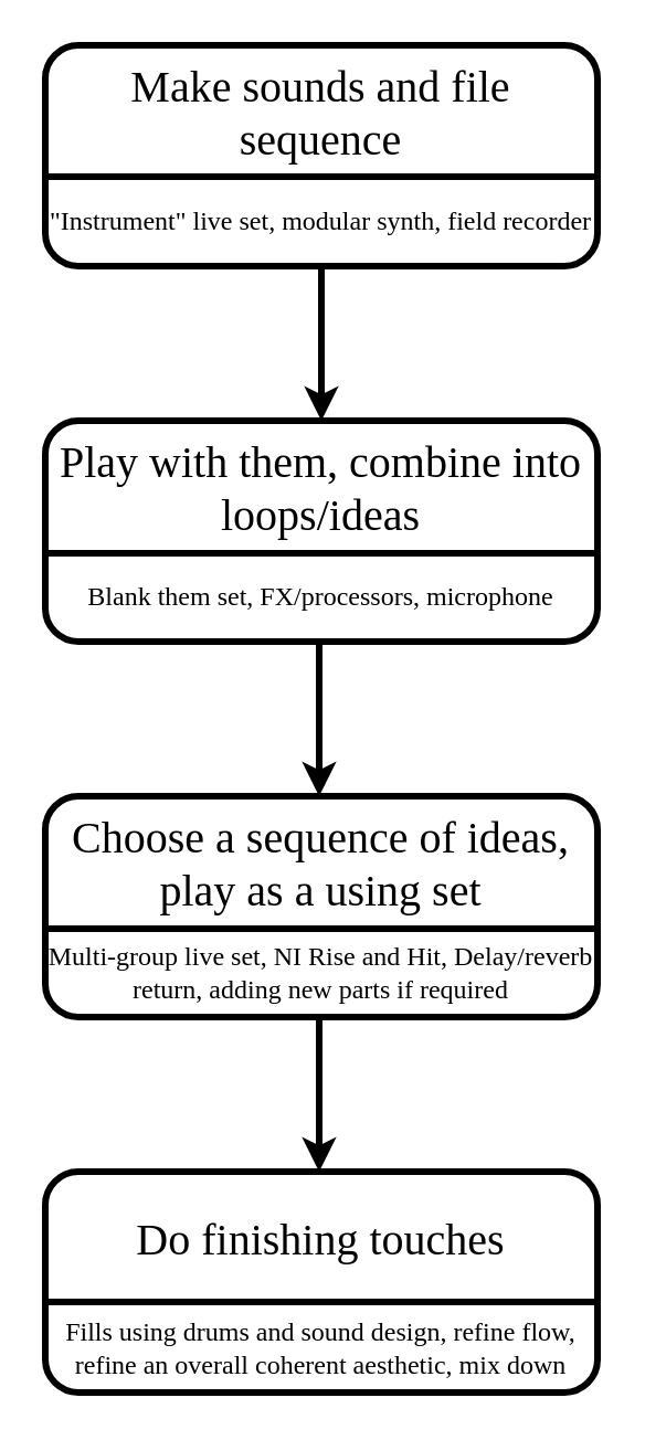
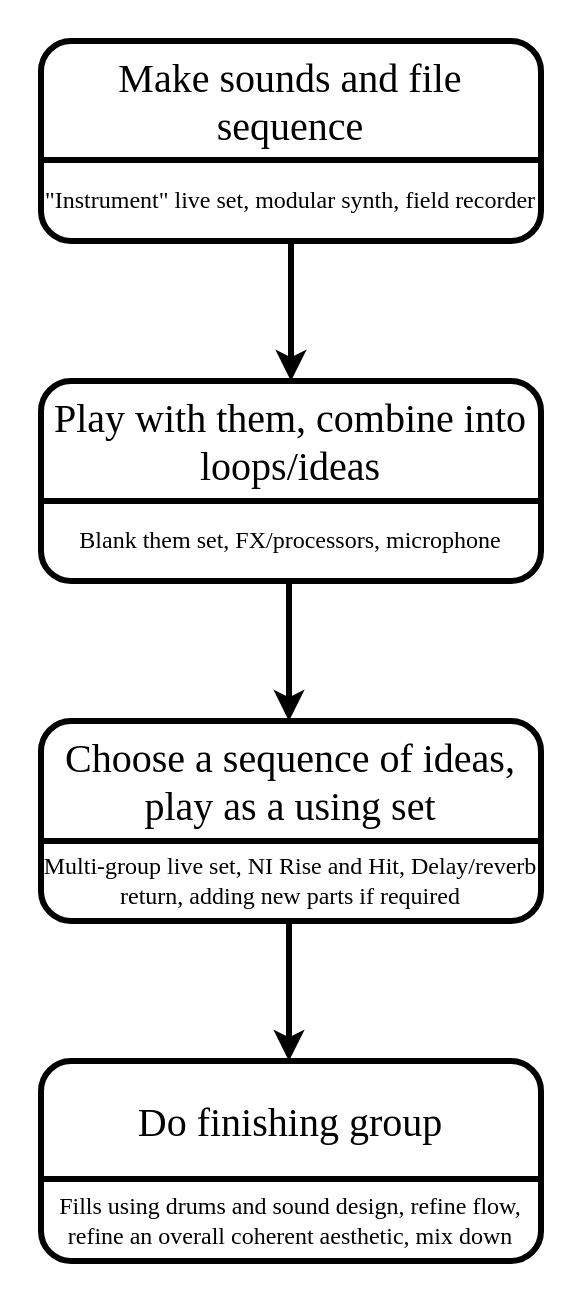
  <mxCell id="0" />
  <mxCell id="1" parent="0" />
  <mxCell id="2" value="" style="rounded=1;whiteSpace=wrap;html=1;strokeWidth=3;" parent="1" vertex="1"><mxGeometry x="20" y="20" width="250" height="100" as="geometry" /></mxCell>
  <mxCell id="3" value="" style="rounded=1;whiteSpace=wrap;html=1;strokeWidth=3;" parent="1" vertex="1"><mxGeometry x="20" y="530" width="250" height="100" as="geometry" /></mxCell>
  <mxCell id="4" value="" style="rounded=1;whiteSpace=wrap;html=1;strokeWidth=3;" parent="1" vertex="1"><mxGeometry x="20" y="360" width="250" height="100" as="geometry" /></mxCell>
  <mxCell id="5" value="" style="rounded=1;whiteSpace=wrap;html=1;strokeWidth=3;" parent="1" vertex="1"><mxGeometry x="20" y="190" width="250" height="100" as="geometry" /></mxCell>
  <mxCell id="6" value="&lt;font face=&quot;Source sans pro&quot; style=&quot;font-size: 20px ; font-weight: normal&quot;&gt;Make sounds and file sequence&lt;/font&gt;" style="text;html=1;strokeColor=none;fillColor=none;align=center;verticalAlign=middle;whiteSpace=wrap;rounded=0;fontFamily=Baghdad Regular;strokeWidth=4;fontStyle=1" parent="1" vertex="1"><mxGeometry x="20" y="20" width="250" height="60" as="geometry" /></mxCell>
  <mxCell id="7" value="&lt;font face=&quot;Source sans pro&quot;&gt;&quot;Instrument&quot; live set, modular synth, field recorder&lt;/font&gt;" style="text;html=1;strokeColor=none;fillColor=none;align=center;verticalAlign=middle;whiteSpace=wrap;rounded=0;strokeWidth=3;" parent="1" vertex="1"><mxGeometry x="20" y="80" width="250" height="40" as="geometry" /></mxCell>
  <mxCell id="8" value="" style="endArrow=none;html=1;exitX=0;exitY=0.25;exitDx=0;exitDy=0;entryX=1;entryY=0.25;entryDx=0;entryDy=0;strokeWidth=3;" edge="1" parent="1"><mxGeometry width="50" height="50" relative="1" as="geometry"><mxPoint x="20" y="79.5" as="sourcePoint" /><mxPoint x="270" y="79.5" as="targetPoint" /></mxGeometry></mxCell>
  <mxCell id="9" value="&lt;font face=&quot;Source sans pro&quot; style=&quot;font-size: 20px&quot;&gt;Play with them, combine into loops/ideas&lt;/font&gt;" style="text;html=1;strokeColor=none;fillColor=none;align=center;verticalAlign=middle;whiteSpace=wrap;rounded=0;fontFamily=Baghdad Regular;strokeWidth=3;" vertex="1" parent="1"><mxGeometry x="20" y="190" width="250" height="60" as="geometry" /></mxCell>
  <mxCell id="10" value="&lt;font face=&quot;Source sans pro&quot;&gt;Blank them set, FX/processors, microphone&lt;/font&gt;" style="text;html=1;strokeColor=none;fillColor=none;align=center;verticalAlign=middle;whiteSpace=wrap;rounded=0;strokeWidth=3;" vertex="1" parent="1"><mxGeometry x="20" y="250" width="250" height="40" as="geometry" /></mxCell>
  <mxCell id="11" value="&lt;font face=&quot;Source sans pro&quot;&gt;&lt;span style=&quot;font-size: 20px&quot;&gt;Choose a sequence of ideas, play as a using set&lt;/span&gt;&lt;/font&gt;" style="text;html=1;strokeColor=none;fillColor=none;align=center;verticalAlign=middle;whiteSpace=wrap;rounded=0;fontFamily=Baghdad Regular;strokeWidth=3;" vertex="1" parent="1"><mxGeometry x="20" y="360" width="250" height="60" as="geometry" /></mxCell>
- <mxCell id="12" value="&lt;font face=&quot;Source sans pro&quot; style=&quot;font-size: 20px&quot;&gt;Do finishing touches&lt;/font&gt;" style="text;html=1;strokeColor=none;fillColor=none;align=center;verticalAlign=middle;whiteSpace=wrap;rounded=0;fontFamily=Baghdad Regular;strokeWidth=3;" vertex="1" parent="1"><mxGeometry x="20" y="530" width="250" height="60" as="geometry" /></mxCell>
+ <mxCell id="12" value="&lt;font face=&quot;Source sans pro&quot; style=&quot;font-size: 20px&quot;&gt;Do finishing group&lt;/font&gt;" style="text;html=1;strokeColor=none;fillColor=none;align=center;verticalAlign=middle;whiteSpace=wrap;rounded=0;fontFamily=Baghdad Regular;strokeWidth=3;" vertex="1" parent="1"><mxGeometry x="20" y="530" width="250" height="60" as="geometry" /></mxCell>
  <mxCell id="13" value="&lt;font face=&quot;Source sans pro&quot;&gt;Multi-group live set, NI Rise and Hit, Delay/reverb return, adding new parts if required&lt;/font&gt;" style="text;html=1;strokeColor=none;fillColor=none;align=center;verticalAlign=middle;whiteSpace=wrap;rounded=0;strokeWidth=3;" vertex="1" parent="1"><mxGeometry x="20" y="420" width="250" height="40" as="geometry" /></mxCell>
  <mxCell id="14" value="&lt;font face=&quot;Source sans pro&quot;&gt;Fills using drums and sound design, refine flow, refine an overall coherent aesthetic, mix down&lt;/font&gt;" style="text;html=1;strokeColor=none;fillColor=none;align=center;verticalAlign=middle;whiteSpace=wrap;rounded=0;strokeWidth=3;" vertex="1" parent="1"><mxGeometry x="20" y="590" width="250" height="40" as="geometry" /></mxCell>
  <mxCell id="15" value="" style="endArrow=none;html=1;exitX=0;exitY=0.25;exitDx=0;exitDy=0;entryX=1;entryY=0.25;entryDx=0;entryDy=0;strokeWidth=3;" edge="1" parent="1"><mxGeometry width="50" height="50" relative="1" as="geometry"><mxPoint x="20" y="589" as="sourcePoint" /><mxPoint x="270" y="589" as="targetPoint" /></mxGeometry></mxCell>
  <mxCell id="16" value="" style="endArrow=none;html=1;exitX=0;exitY=0.25;exitDx=0;exitDy=0;entryX=1;entryY=0.25;entryDx=0;entryDy=0;strokeWidth=3;" edge="1" parent="1"><mxGeometry width="50" height="50" relative="1" as="geometry"><mxPoint x="20" y="420" as="sourcePoint" /><mxPoint x="270" y="420" as="targetPoint" /></mxGeometry></mxCell>
  <mxCell id="17" value="" style="endArrow=none;html=1;exitX=0;exitY=0.25;exitDx=0;exitDy=0;entryX=1;entryY=0.25;entryDx=0;entryDy=0;strokeWidth=3;" edge="1" parent="1"><mxGeometry width="50" height="50" relative="1" as="geometry"><mxPoint x="20" y="250" as="sourcePoint" /><mxPoint x="270" y="250" as="targetPoint" /></mxGeometry></mxCell>
  <mxCell id="18" value="" style="endArrow=classic;html=1;exitX=0.5;exitY=1;exitDx=0;exitDy=0;entryX=0.5;entryY=0;entryDx=0;entryDy=0;strokeWidth=3;" edge="1" parent="1" source="7" target="9"><mxGeometry width="50" height="50" relative="1" as="geometry"><mxPoint x="20" y="800" as="sourcePoint" /><mxPoint x="70" y="750" as="targetPoint" /></mxGeometry></mxCell>
  <mxCell id="19" value="" style="endArrow=classic;html=1;exitX=0.5;exitY=1;exitDx=0;exitDy=0;entryX=0.5;entryY=0;entryDx=0;entryDy=0;strokeWidth=3;" edge="1" parent="1"><mxGeometry width="50" height="50" relative="1" as="geometry"><mxPoint x="144" y="460" as="sourcePoint" /><mxPoint x="144" y="530" as="targetPoint" /></mxGeometry></mxCell>
  <mxCell id="20" value="" style="endArrow=classic;html=1;exitX=0.5;exitY=1;exitDx=0;exitDy=0;entryX=0.5;entryY=0;entryDx=0;entryDy=0;strokeWidth=3;" edge="1" parent="1"><mxGeometry width="50" height="50" relative="1" as="geometry"><mxPoint x="144" y="290" as="sourcePoint" /><mxPoint x="144" y="360" as="targetPoint" /></mxGeometry></mxCell>
